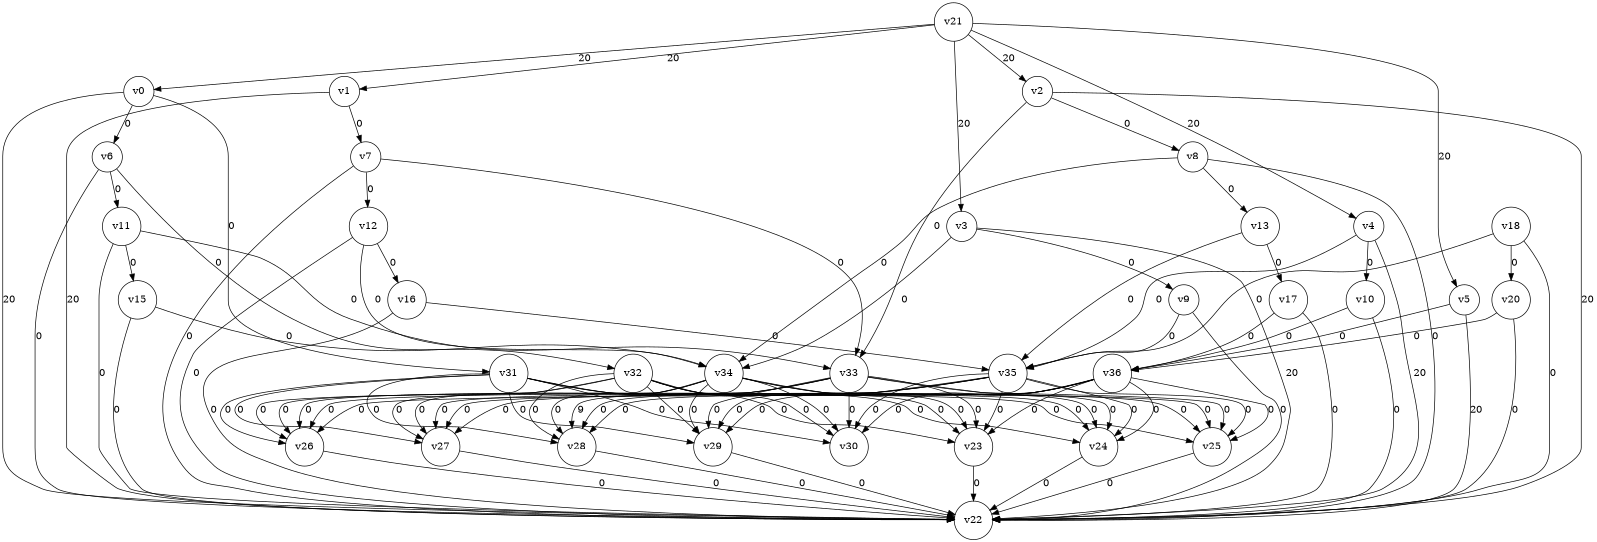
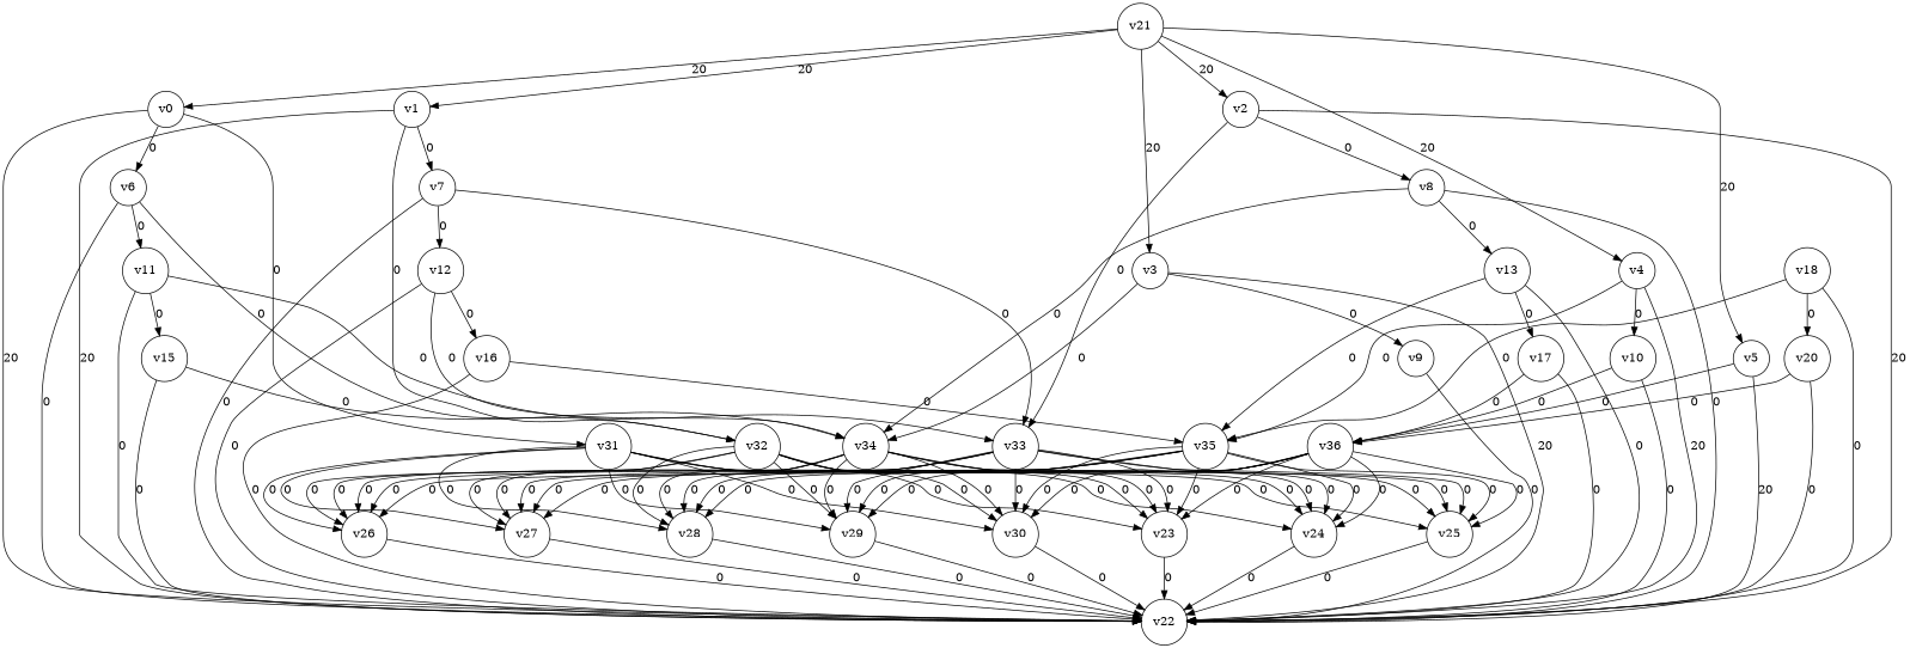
  digraph {
    node [shape=circle]
    n1 [label=v0]
    n2 [label=v6]
    n3 [label=v22]
    n4 [label=v31]
    n5 [label=v32]
    n6 [label=v11]
    n7 [label=v23]
    n8 [label=v24]
    n9 [label=v25]
    n10 [label=v26]
    n11 [label=v27]
    n12 [label=v28]
    n13 [label=v29]
    n14 [label=v30]
    n15 [label=v1]
    n16 [label=v7]
    n17 [label=v33]
    n18 [label=v12]
    n19 [label=v2]
    n20 [label=v8]
    n21 [label=v34]
    n22 [label=v13]
    n23 [label=v3]
    n24 [label=v9]
    n25 [label=v35]
    n26 [label=v4]
    n27 [label=v10]
    n28 [label=v36]
    n29 [label=v5]
    n30 [label=v15]
    n31 [label=v16]
    n32 [label=v17]
    n33 [label=v18]
    n34 [label=v20]
    n35 [label=v21]
    n1 -> n2 [label=0]
    n1 -> n3 [label=20]
    n1 -> n4 [label=0]
    n2 -> n3 [label=0]
    n2 -> n5 [label=0]
    n2 -> n6 [label=0]
    n4 -> n7 [label=0]
    n4 -> n8 [label=0]
    n4 -> n9 [label=0]
    n4 -> n10 [label=0]
    n4 -> n11 [label=0]
    n4 -> n12 [label=0]
    n4 -> n13 [label=0]
    n4 -> n14 [label=0]
    n5 -> n7 [label=0]
    n5 -> n8 [label=0]
    n5 -> n9 [label=0]
    n5 -> n10 [label=0]
    n5 -> n11 [label=0]
    n5 -> n12 [label=0]
    n5 -> n13 [label=0]
    n5 -> n14 [label=0]
    n6 -> n3 [label=0]
    n6 -> n17 [label=0]
    n6 -> n30 [label=0]
    n7 -> n3 [label=0]
    n8 -> n3 [label=0]
    n9 -> n3 [label=0]
    n10 -> n3 [label=0]
    n11 -> n3 [label=0]
    n12 -> n3 [label=0]
    n13 -> n3 [label=0]
+   n14 -> n3 [label=0]
    n15 -> n3 [label=20]
+   n15 -> n5 [label=0]
    n15 -> n16 [label=0]
    n16 -> n3 [label=0]
    n16 -> n17 [label=0]
    n16 -> n18 [label=0]
    n17 -> n7 [label=0]
    n17 -> n8 [label=0]
    n17 -> n9 [label=0]
    n17 -> n10 [label=0]
    n17 -> n11 [label=0]
-   n17 -> n12 [label=9]
+   n17 -> n12 [label=0]
    n17 -> n13 [label=0]
    n17 -> n14 [label=0]
    n18 -> n3 [label=0]
    n18 -> n21 [label=0]
    n18 -> n31 [label=0]
    n19 -> n3 [label=20]
    n19 -> n17 [label=0]
    n19 -> n20 [label=0]
    n20 -> n3 [label=0]
    n20 -> n21 [label=0]
    n20 -> n22 [label=0]
    n21 -> n7 [label=0]
    n21 -> n8 [label=0]
    n21 -> n9 [label=0]
    n21 -> n10 [label=0]
    n21 -> n11 [label=0]
    n21 -> n12 [label=0]
    n21 -> n13 [label=0]
    n21 -> n14 [label=0]
+   n22 -> n3 [label=0]
    n22 -> n25 [label=0]
    n22 -> n32 [label=0]
    n23 -> n3 [label=20]
    n23 -> n21 [label=0]
    n23 -> n24 [label=0]
    n24 -> n3 [label=0]
-   n24 -> n25 [label=0]
    n25 -> n7 [label=0]
    n25 -> n8 [label=0]
    n25 -> n9 [label=0]
    n25 -> n10 [label=0]
    n25 -> n11 [label=0]
    n25 -> n12 [label=0]
    n25 -> n13 [label=0]
    n25 -> n14 [label=0]
    n26 -> n3 [label=20]
    n26 -> n25 [label=0]
    n26 -> n27 [label=0]
    n27 -> n3 [label=0]
    n27 -> n28 [label=0]
    n28 -> n7 [label=0]
    n28 -> n8 [label=0]
    n28 -> n9 [label=0]
    n28 -> n10 [label=0]
    n28 -> n11 [label=0]
    n28 -> n12 [label=0]
    n28 -> n13 [label=0]
    n28 -> n14 [label=0]
    n29 -> n3 [label=20]
    n29 -> n28 [label=0]
    n30 -> n3 [label=0]
    n30 -> n21 [label=0]
    n31 -> n3 [label=0]
    n31 -> n25 [label=0]
    n32 -> n3 [label=0]
    n32 -> n28 [label=0]
    n33 -> n3 [label=0]
    n33 -> n25 [label=0]
    n33 -> n34 [label=0]
    n34 -> n3 [label=0]
    n34 -> n28 [label=0]
    n35 -> n1 [label=20]
    n35 -> n15 [label=20]
    n35 -> n19 [label=20]
    n35 -> n23 [label=20]
    n35 -> n26 [label=20]
    n35 -> n29 [label=20]
  }
